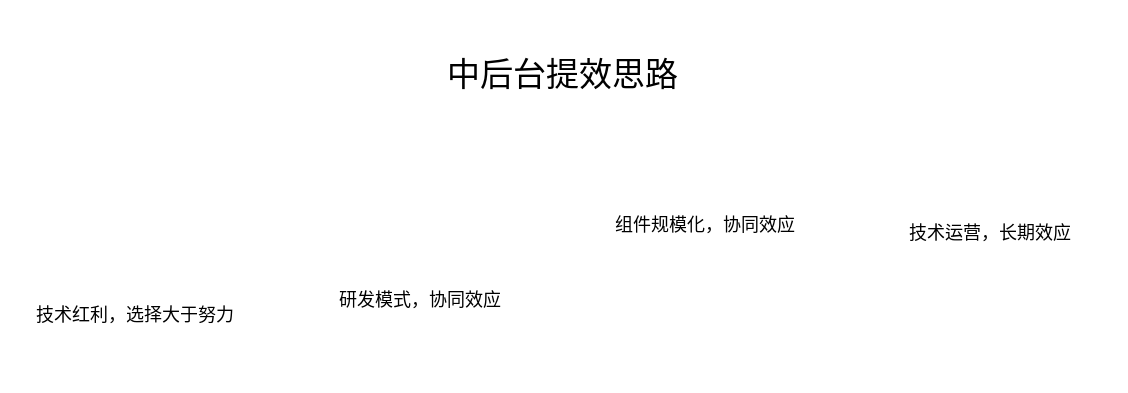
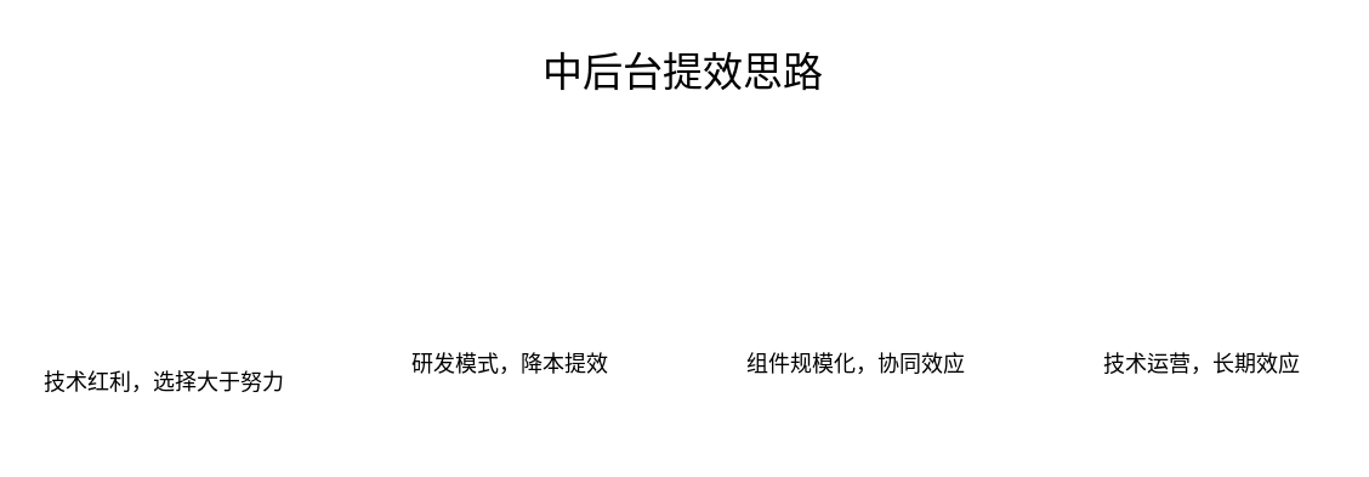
  <mxCell id="0" />
  <mxCell id="1" parent="0" />
  <mxCell id="2" style="edgeStyle=orthogonalEdgeStyle;html=1;exitX=0.5;exitY=1;exitDx=0;exitDy=0;entryX=0.5;entryY=0;entryDx=0;entryDy=0;fontColor=#FFFFFF;strokeColor=#FFFFFF;" parent="1" source="5" target="8" edge="1"><mxGeometry relative="1" as="geometry" /></mxCell>
  <mxCell id="3" style="edgeStyle=orthogonalEdgeStyle;html=1;exitX=0.5;exitY=1;exitDx=0;exitDy=0;strokeColor=#FFFFFF;" edge="1" parent="1" source="5" target="9"><mxGeometry relative="1" as="geometry" /></mxCell>
  <mxCell id="4" style="edgeStyle=orthogonalEdgeStyle;html=1;exitX=0.5;exitY=1;exitDx=0;exitDy=0;entryX=0.5;entryY=0;entryDx=0;entryDy=0;strokeColor=#FFFFFF;" edge="1" parent="1" source="5" target="6"><mxGeometry relative="1" as="geometry" /></mxCell>
- <mxCell id="5" value="&lt;font style=&quot;font-size: 22px&quot;&gt;中后台提效思路&lt;/font&gt;" style="rounded=1;whiteSpace=wrap;html=1;fontColor=#000000;strokeColor=#FFFFFF;" parent="1" vertex="1"><mxGeometry x="160" y="20" width="430" height="60" as="geometry" /></mxCell>
+ <mxCell id="5" value="&lt;font style=&quot;font-size: 22px&quot;&gt;中后台提效思路&lt;/font&gt;" style="rounded=1;whiteSpace=wrap;html=1;fontColor=#000000;strokeColor=#FFFFFF;" parent="1" vertex="1"><mxGeometry x="160" y="10" width="430" height="60" as="geometry" /></mxCell>
  <mxCell id="6" value="技术红利，选择大于努力" style="rounded=1;whiteSpace=wrap;html=1;fontColor=#000000;strokeColor=#FFFFFF;" parent="1" vertex="1"><mxGeometry x="20" y="180" width="140" height="60" as="geometry" /></mxCell>
- <mxCell id="7" value="研发模式，协同效应" style="rounded=1;whiteSpace=wrap;html=1;fontColor=#000000;strokeColor=#FFFFFF;" parent="1" vertex="1"><mxGeometry x="210" y="170" width="140" height="60" as="geometry" /></mxCell>
- <mxCell id="8" value="组件规模化，协同效应" style="rounded=1;whiteSpace=wrap;html=1;fontColor=#000000;strokeColor=#FFFFFF;" parent="1" vertex="1"><mxGeometry x="400" y="120" width="140" height="60" as="geometry" /></mxCell>
- <mxCell id="9" value="技术运营，长期效应" style="rounded=1;whiteSpace=wrap;html=1;fontColor=#000000;strokeColor=#FFFFFF;" vertex="1" parent="1"><mxGeometry x="590" y="125" width="140" height="60" as="geometry" /></mxCell>
+ <mxCell id="7" value="研发模式，降本提效" style="rounded=1;whiteSpace=wrap;html=1;fontColor=#000000;strokeColor=#FFFFFF;" parent="1" vertex="1"><mxGeometry x="210" y="170" width="140" height="60" as="geometry" /></mxCell>
+ <mxCell id="8" value="组件规模化，协同效应" style="rounded=1;whiteSpace=wrap;html=1;fontColor=#000000;strokeColor=#FFFFFF;" parent="1" vertex="1"><mxGeometry x="400" y="170" width="140" height="60" as="geometry" /></mxCell>
+ <mxCell id="9" value="技术运营，长期效应" style="rounded=1;whiteSpace=wrap;html=1;fontColor=#000000;strokeColor=#FFFFFF;" vertex="1" parent="1"><mxGeometry x="590" y="170" width="140" height="60" as="geometry" /></mxCell>
